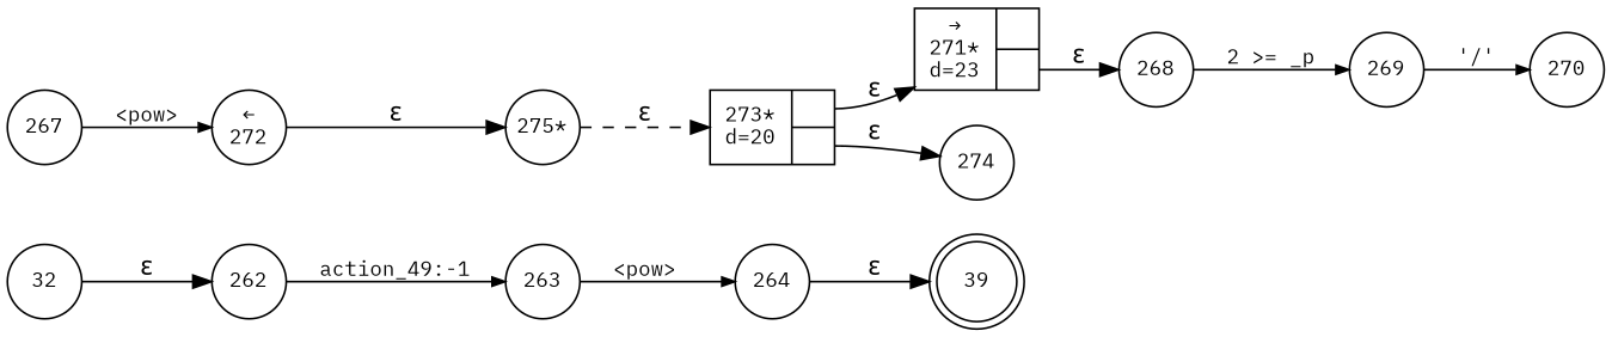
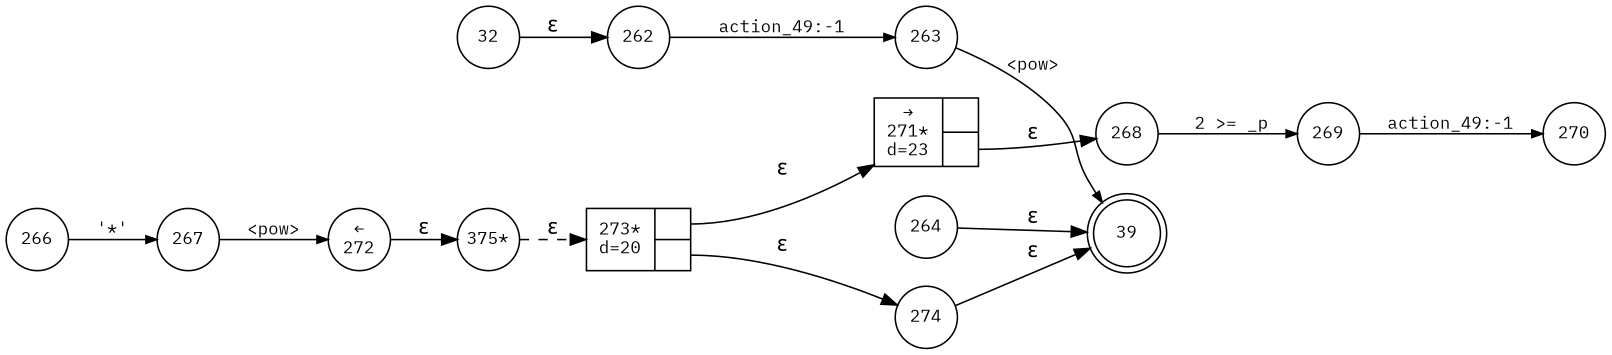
  digraph {
    fontname="IBM Plex Mono"
    rankdir=LR
    node [fixedsize=true fontname="IBM Plex Mono" fontsize=11 shape=circle peripheries=1]
    edge [fontname="IBM Plex Mono"]
    n1 [label=39 shape=doublecircle width=.6 peripheries=""]
    n2 [label=32 width=.55]
    n3 [label=262 width=.55]
    n4 [label=263 width=.55]
    n5 [label=264 width=.55]
    n6 [fixedsize=false label="{273*\nd=20|{<p0>|<p1>}}" shape=record]
    n7 [fixedsize=false label="{&rarr;\n271*\nd=23|{<p0>|<p1>}}" shape=record]
    n8 [label=274 width=.55]
+   n9 [label=266 width=.55]
    n10 [label=267 width=.55]
    n11 [label="&larr;\n272" width=.55]
-   n12 [label="275*" width=.55]
+   n12 [label="375*" width=.55]
    n13 [label=268 width=.55]
    n14 [label=269 width=.55]
    n15 [label=270 width=.55]
    n2 -> n3 [label="&epsilon;"]
    n3 -> n4 [arrowhead=normal arrowsize=.7 fontsize=11 label="action_49:-1"]
-   n4 -> n5 [arrowhead=normal arrowsize=.7 fontsize=11 label="<pow>"]
+   n4 -> n1 [arrowhead=normal arrowsize=.7 fontsize=11 label="<pow>"]
    n5 -> n1 [label="&epsilon;"]
    n6 -> n7 [label="&epsilon;" tailport=p0]
    n6 -> n8 [label="&epsilon;" tailport=p1]
    n7 -> n13 [label="&epsilon;" tailport=p1]
+   n8 -> n1 [label="&epsilon;"]
+   n9 -> n10 [arrowhead=normal arrowsize=.7 fontsize=11 label="'*'"]
    n10 -> n11 [arrowhead=normal arrowsize=.7 fontsize=11 label="<pow>"]
    n11 -> n12 [label="&epsilon;"]
    n12 -> n6 [label="&epsilon;" style=dashed]
    n13 -> n14 [arrowhead=normal arrowsize=.7 fontsize=11 label="2 >= _p"]
-   n14 -> n15 [arrowhead=normal arrowsize=.7 fontsize=11 label="'/'"]
+   n14 -> n15 [arrowhead=normal arrowsize=.7 fontsize=11 label="action_49:-1"]
  }
